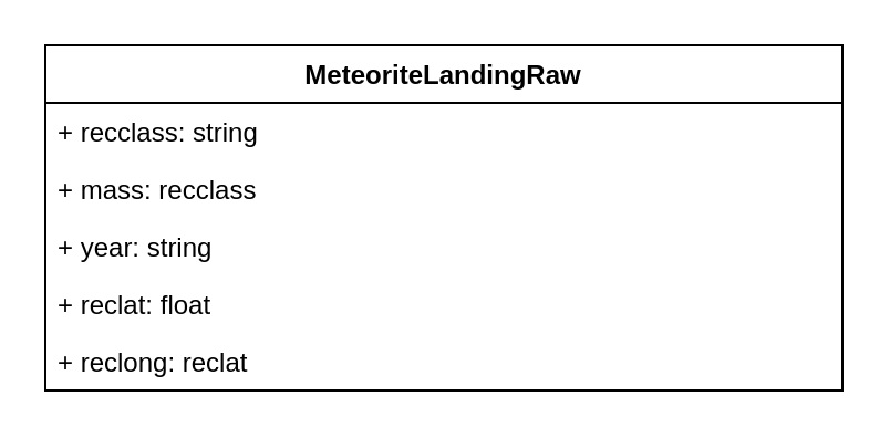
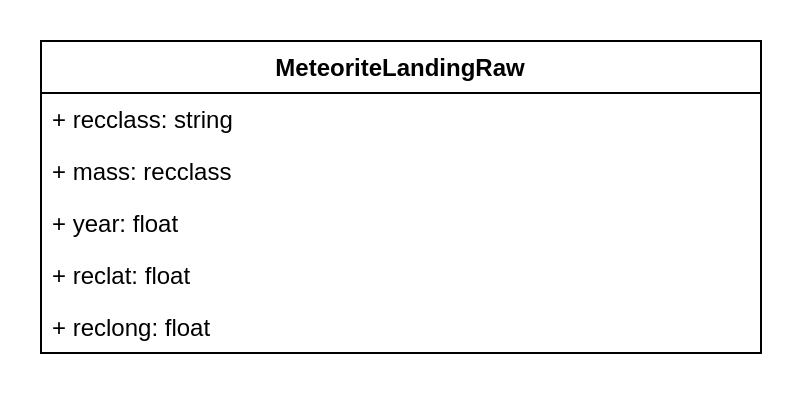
  <mxCell id="0" />
  <mxCell id="1" parent="0" />
  <mxCell id="2" value="MeteoriteLandingRaw" style="swimlane;fontStyle=1;childLayout=stackLayout;horizontal=1;startSize=26;horizontalStack=0;resizeParent=1;resizeParentMax=0;resizeLast=0;collapsible=1;marginBottom=0;" parent="1" vertex="1"><mxGeometry x="20" y="20" width="360" height="156" as="geometry" /></mxCell>
  <mxCell id="3" value="+ recclass: string" style="text;strokeColor=none;fillColor=none;align=left;verticalAlign=top;spacingLeft=4;spacingRight=4;overflow=hidden;rotatable=0;points=[[0,0.5],[1,0.5]];portConstraint=eastwest;whiteSpace=wrap;html=1;" vertex="1" parent="2"><mxGeometry y="26" width="360" height="26" as="geometry" /></mxCell>
  <mxCell id="4" value="  + mass: recclass" style="text;strokeColor=none;fillColor=none;align=left;verticalAlign=top;spacingLeft=4;spacingRight=4;overflow=hidden;rotatable=0;points=[[0,0.5],[1,0.5]];portConstraint=eastwest;" parent="2" vertex="1"><mxGeometry y="52" width="360" height="26" as="geometry" /></mxCell>
- <mxCell id="5" value="+ year: string" style="text;strokeColor=none;fillColor=none;align=left;verticalAlign=top;spacingLeft=4;spacingRight=4;overflow=hidden;rotatable=0;points=[[0,0.5],[1,0.5]];portConstraint=eastwest;whiteSpace=wrap;html=1;" vertex="1" parent="2"><mxGeometry y="78" width="360" height="26" as="geometry" /></mxCell>
+ <mxCell id="5" value="+ year: float" style="text;strokeColor=none;fillColor=none;align=left;verticalAlign=top;spacingLeft=4;spacingRight=4;overflow=hidden;rotatable=0;points=[[0,0.5],[1,0.5]];portConstraint=eastwest;whiteSpace=wrap;html=1;" vertex="1" parent="2"><mxGeometry y="78" width="360" height="26" as="geometry" /></mxCell>
  <mxCell id="6" value="+ reclat: float" style="text;strokeColor=none;fillColor=none;align=left;verticalAlign=top;spacingLeft=4;spacingRight=4;overflow=hidden;rotatable=0;points=[[0,0.5],[1,0.5]];portConstraint=eastwest;whiteSpace=wrap;html=1;" vertex="1" parent="2"><mxGeometry y="104" width="360" height="26" as="geometry" /></mxCell>
- <mxCell id="7" value="+ reclong: reclat" style="text;strokeColor=none;fillColor=none;align=left;verticalAlign=top;spacingLeft=4;spacingRight=4;overflow=hidden;rotatable=0;points=[[0,0.5],[1,0.5]];portConstraint=eastwest;whiteSpace=wrap;html=1;" vertex="1" parent="2"><mxGeometry y="130" width="360" height="26" as="geometry" /></mxCell>
+ <mxCell id="7" value="+ reclong: float" style="text;strokeColor=none;fillColor=none;align=left;verticalAlign=top;spacingLeft=4;spacingRight=4;overflow=hidden;rotatable=0;points=[[0,0.5],[1,0.5]];portConstraint=eastwest;whiteSpace=wrap;html=1;" vertex="1" parent="2"><mxGeometry y="130" width="360" height="26" as="geometry" /></mxCell>
